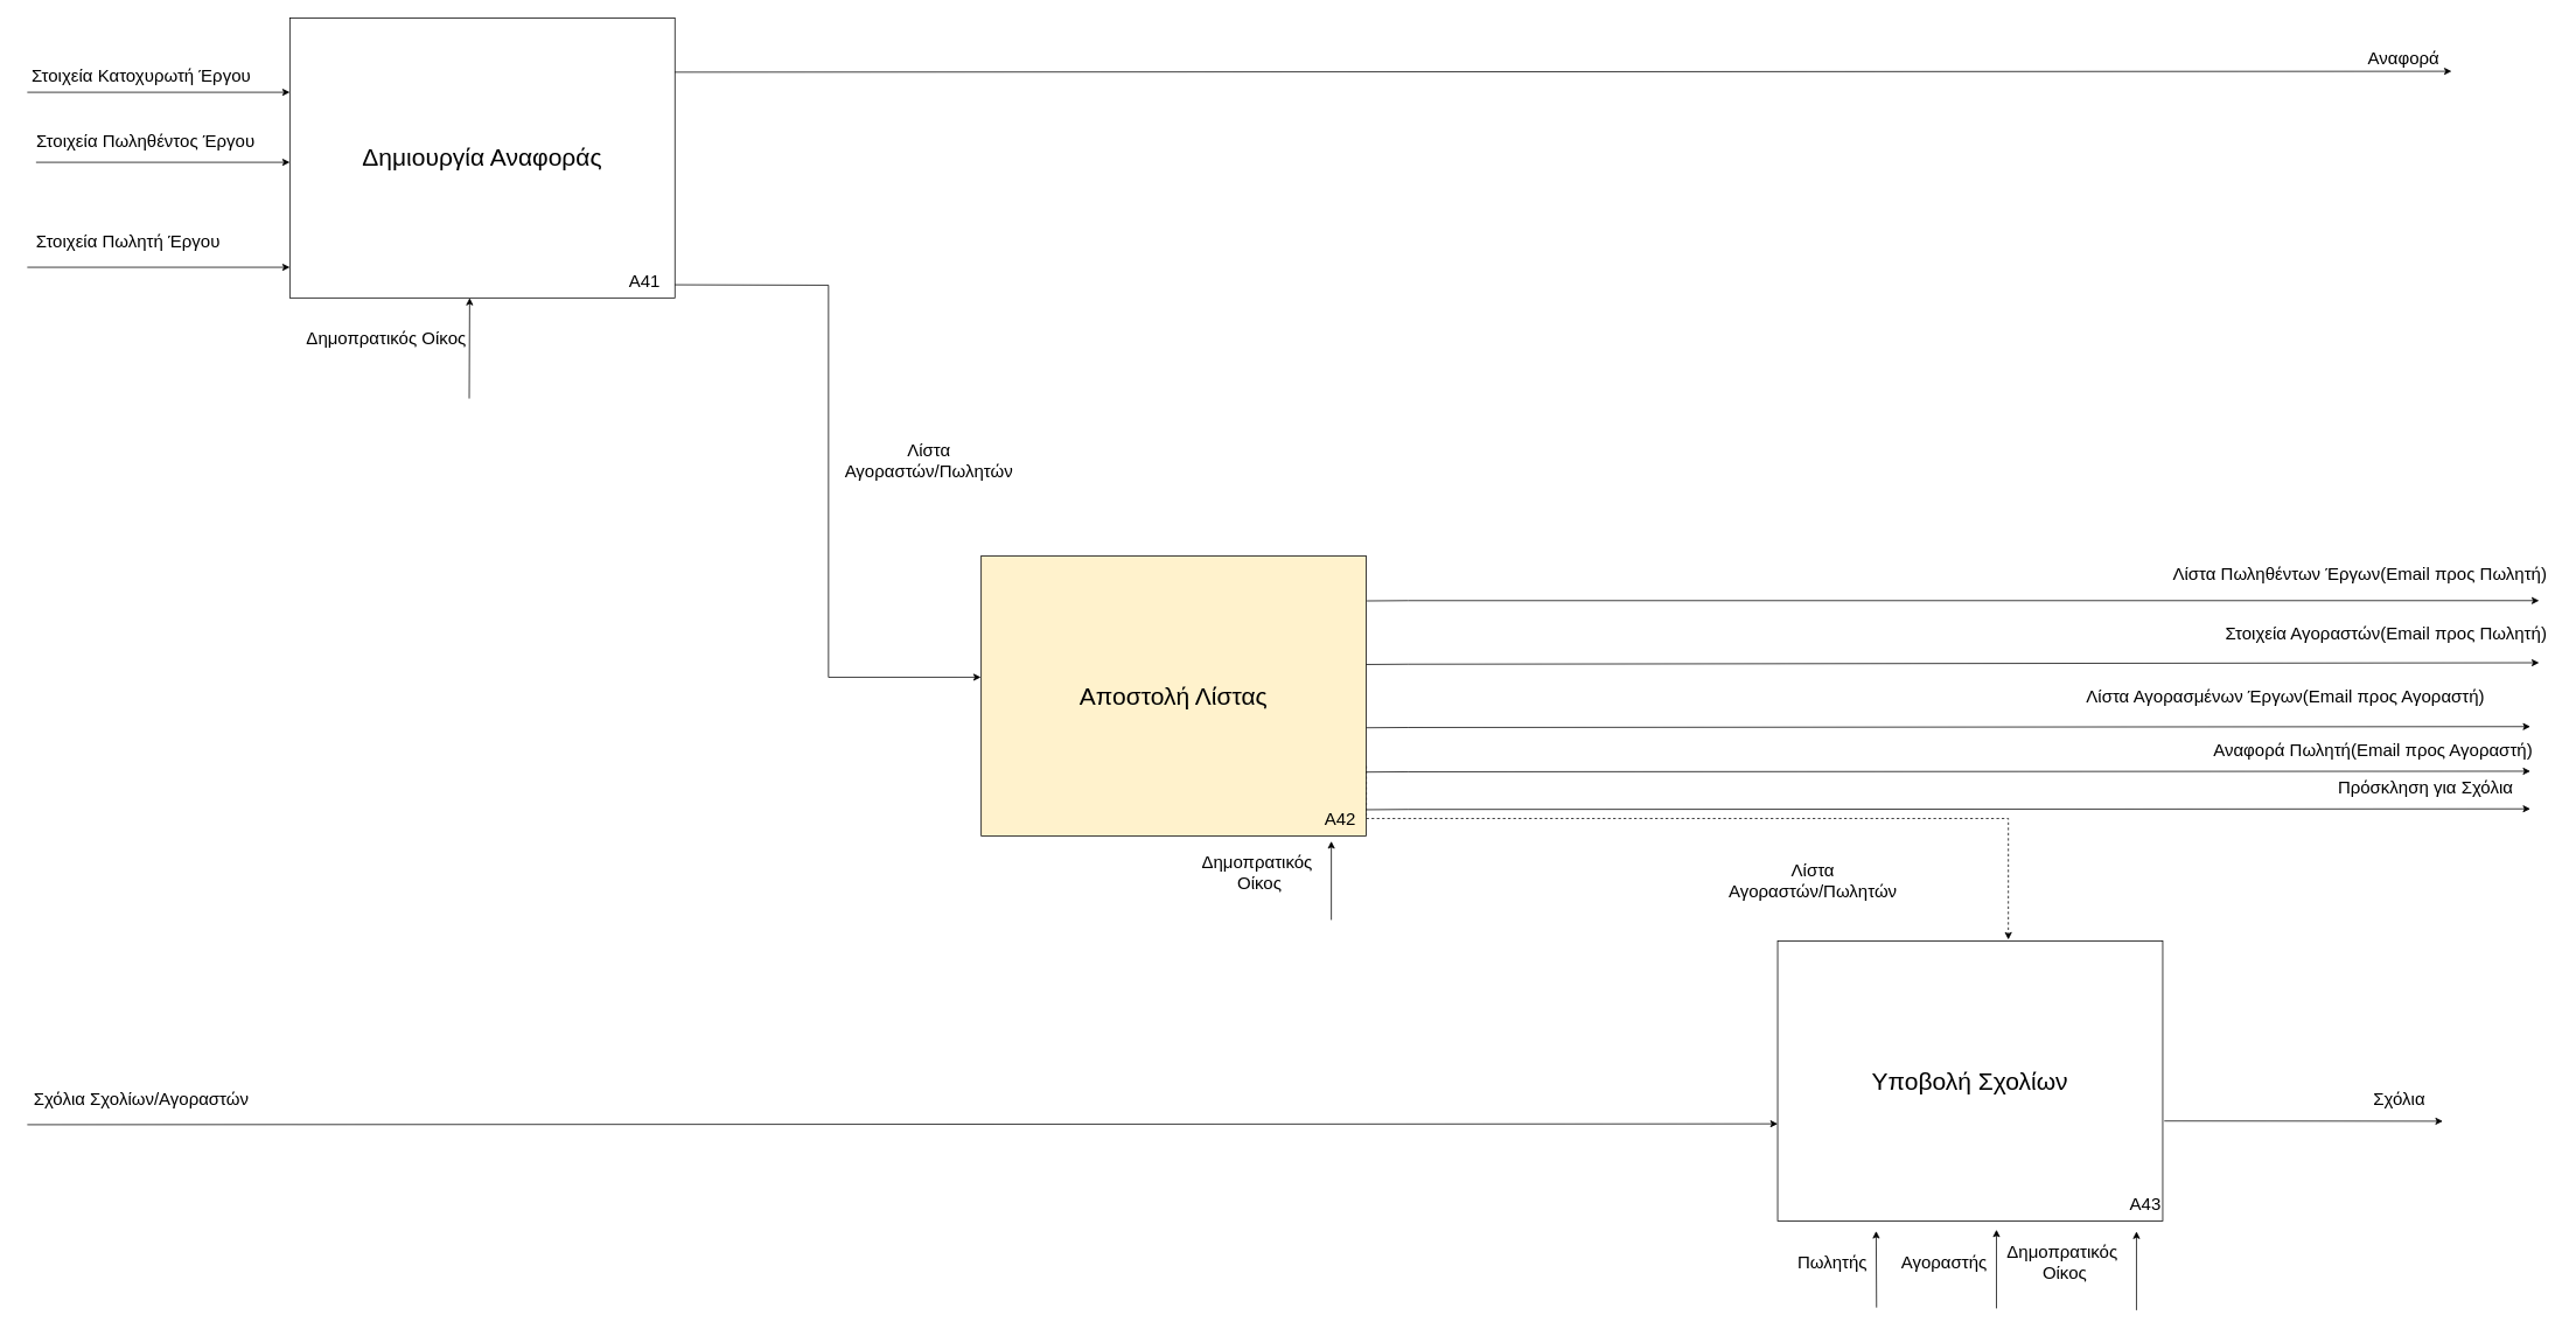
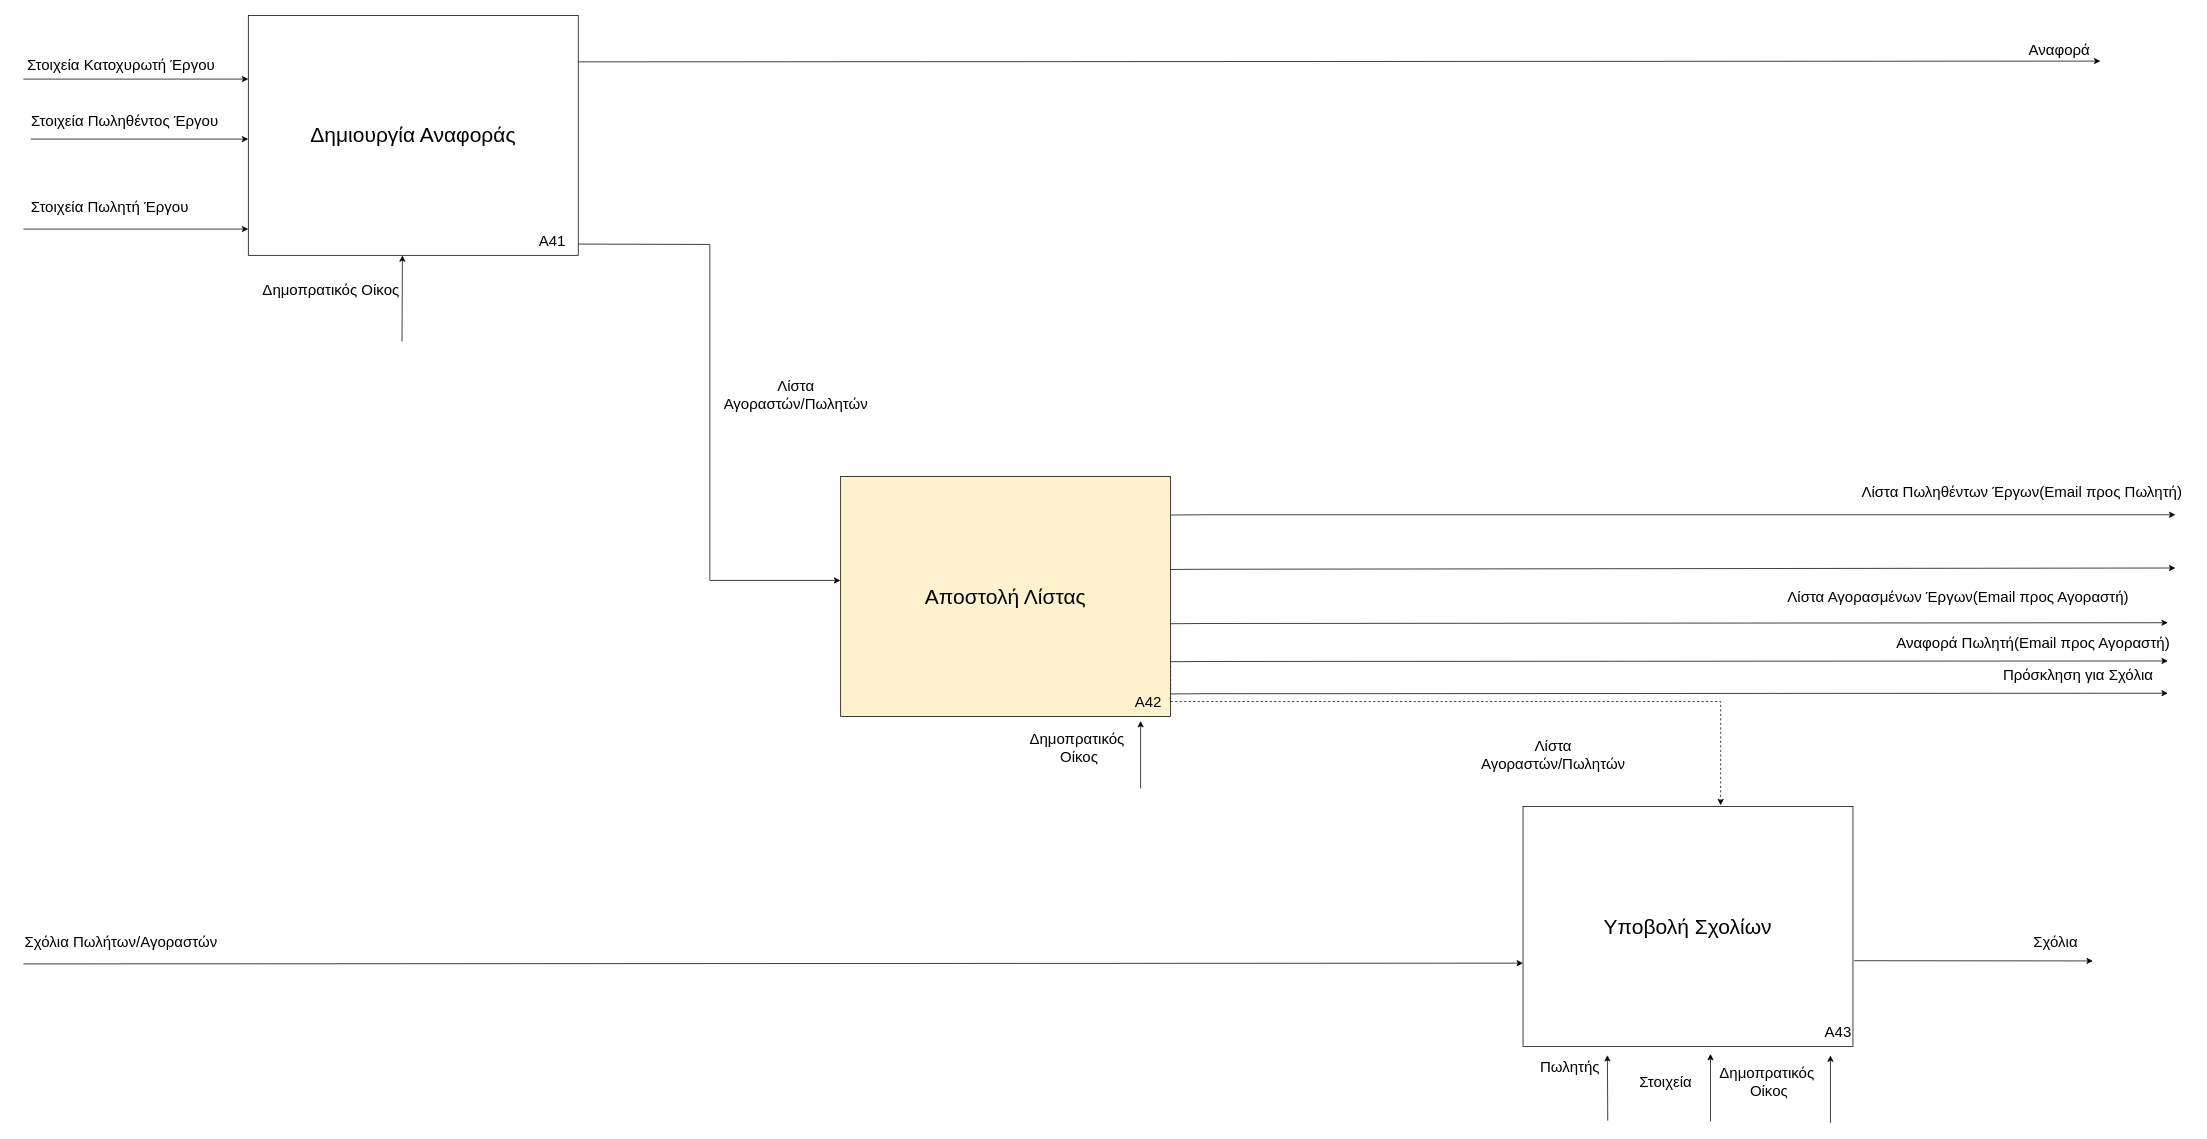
  <mxCell id="0" />
  <mxCell id="1" parent="0" />
  <mxCell id="2" value="&lt;font style=&quot;font-size: 28px;&quot;&gt;Δημιουργία Αναφοράς&lt;/font&gt;" style="rounded=0;whiteSpace=wrap;html=1;" parent="1" vertex="1"><mxGeometry x="330" y="20" width="440" height="320" as="geometry" /></mxCell>
  <mxCell id="3" value="Στοιχεία Κατοχυρωτή Έργου" style="text;html=1;align=center;verticalAlign=middle;resizable=0;points=[];autosize=1;strokeColor=none;fillColor=none;fontSize=20;" parent="1" vertex="1"><mxGeometry x="25" y="65" width="270" height="40" as="geometry" /></mxCell>
  <mxCell id="4" value="" style="endArrow=classic;html=1;rounded=0;" parent="1" edge="1"><mxGeometry width="50" height="50" relative="1" as="geometry"><mxPoint x="30" y="105" as="sourcePoint" /><mxPoint x="330" y="105" as="targetPoint" /></mxGeometry></mxCell>
  <mxCell id="5" value="Στοιχεία Πωληθέντος Έργου" style="text;html=1;align=center;verticalAlign=middle;resizable=0;points=[];autosize=1;strokeColor=none;fillColor=none;fontSize=20;" parent="1" vertex="1"><mxGeometry x="30" y="140" width="270" height="40" as="geometry" /></mxCell>
  <mxCell id="6" value="" style="endArrow=classic;html=1;rounded=0;" parent="1" edge="1"><mxGeometry width="50" height="50" relative="1" as="geometry"><mxPoint x="40" y="185" as="sourcePoint" /><mxPoint x="330" y="185" as="targetPoint" /></mxGeometry></mxCell>
  <mxCell id="7" value="Στοιχεία Πωλητή Έργου" style="text;html=1;align=center;verticalAlign=middle;resizable=0;points=[];autosize=1;strokeColor=none;fillColor=none;fontSize=20;" parent="1" vertex="1"><mxGeometry x="30" y="255" width="230" height="40" as="geometry" /></mxCell>
  <mxCell id="8" value="" style="endArrow=classic;html=1;rounded=0;" parent="1" edge="1"><mxGeometry width="50" height="50" relative="1" as="geometry"><mxPoint x="30" y="305" as="sourcePoint" /><mxPoint x="330" y="305" as="targetPoint" /></mxGeometry></mxCell>
  <mxCell id="9" value="Λίστα &lt;br&gt;Αγοραστών/Πωλητών" style="text;html=1;align=center;verticalAlign=middle;resizable=0;points=[];autosize=1;strokeColor=none;fillColor=none;fontSize=20;" parent="1" vertex="1"><mxGeometry x="950" y="495" width="220" height="60" as="geometry" /></mxCell>
  <mxCell id="10" value="" style="endArrow=classic;html=1;rounded=0;" parent="1" edge="1"><mxGeometry width="50" height="50" relative="1" as="geometry"><mxPoint x="770" y="82" as="sourcePoint" /><mxPoint x="2800" y="81" as="targetPoint" /></mxGeometry></mxCell>
  <mxCell id="11" value="Αναφορά" style="text;html=1;align=center;verticalAlign=middle;resizable=0;points=[];autosize=1;strokeColor=none;fillColor=none;fontSize=20;" parent="1" vertex="1"><mxGeometry x="2690" y="45" width="110" height="40" as="geometry" /></mxCell>
  <mxCell id="12" value="" style="endArrow=classic;html=1;rounded=0;edgeStyle=orthogonalEdgeStyle;entryX=-0.001;entryY=0.433;entryDx=0;entryDy=0;entryPerimeter=0;" parent="1" target="15" edge="1"><mxGeometry width="50" height="50" relative="1" as="geometry"><mxPoint x="770" y="325" as="sourcePoint" /><mxPoint x="1070" y="635" as="targetPoint" /></mxGeometry></mxCell>
  <mxCell id="13" value="Α41" style="text;html=1;align=center;verticalAlign=middle;resizable=0;points=[];autosize=1;strokeColor=none;fillColor=none;fontSize=20;" parent="1" vertex="1"><mxGeometry x="705" y="300" width="60" height="40" as="geometry" /></mxCell>
  <mxCell id="14" style="edgeStyle=orthogonalEdgeStyle;rounded=0;orthogonalLoop=1;jettySize=auto;html=1;exitX=1;exitY=0.75;exitDx=0;exitDy=0;entryX=0.599;entryY=-0.005;entryDx=0;entryDy=0;entryPerimeter=0;dashed=1;" edge="1" parent="1" source="15" target="26"><mxGeometry relative="1" as="geometry"><Array as="points"><mxPoint x="1560" y="935" /><mxPoint x="2294" y="935" /></Array></mxGeometry></mxCell>
  <mxCell id="15" value="&lt;font style=&quot;font-size: 28px;&quot;&gt;Αποστολή Λίστας&lt;/font&gt;" style="rounded=0;whiteSpace=wrap;html=1;fillColor=#fff2cc;" parent="1" vertex="1"><mxGeometry x="1120" y="635" width="440" height="320" as="geometry" /></mxCell>
  <mxCell id="16" value="Α42" style="text;html=1;align=center;verticalAlign=middle;resizable=0;points=[];autosize=1;strokeColor=none;fillColor=none;fontSize=20;" parent="1" vertex="1"><mxGeometry x="1500" y="915" width="60" height="40" as="geometry" /></mxCell>
  <mxCell id="17" value="Λίστα Πωληθέντων Έργων(Email προς Πωλητή)" style="text;html=1;align=center;verticalAlign=middle;resizable=0;points=[];autosize=1;strokeColor=none;fillColor=none;fontSize=20;" parent="1" vertex="1"><mxGeometry x="2470" y="635" width="450" height="40" as="geometry" /></mxCell>
- <mxCell id="18" value="Στοιχεία Αγοραστών(Email προς Πωλητή)" style="text;html=1;align=center;verticalAlign=middle;resizable=0;points=[];autosize=1;strokeColor=none;fillColor=none;fontSize=20;" parent="1" vertex="1"><mxGeometry x="2530" y="703" width="390" height="40" as="geometry" /></mxCell>
  <mxCell id="19" value="Λίστα Αγορασμένων Έργων(Email προς Αγοραστή)" style="text;html=1;align=center;verticalAlign=middle;resizable=0;points=[];autosize=1;strokeColor=none;fillColor=none;fontSize=20;" parent="1" vertex="1"><mxGeometry x="2370" y="775" width="480" height="40" as="geometry" /></mxCell>
  <mxCell id="20" value="Αναφορά Πωλητή(Email προς Αγοραστή)" style="text;html=1;align=center;verticalAlign=middle;resizable=0;points=[];autosize=1;strokeColor=none;fillColor=none;fontSize=20;" parent="1" vertex="1"><mxGeometry x="2520" y="836" width="380" height="40" as="geometry" /></mxCell>
  <mxCell id="21" value="" style="endArrow=classic;html=1;rounded=0;fontSize=20;exitX=1.006;exitY=0.276;exitDx=0;exitDy=0;exitPerimeter=0;" parent="1" edge="1"><mxGeometry width="50" height="50" relative="1" as="geometry"><mxPoint x="1560.64" y="686.32" as="sourcePoint" /><mxPoint x="2900" y="686" as="targetPoint" /><Array as="points"><mxPoint x="1608" y="686" /></Array></mxGeometry></mxCell>
  <mxCell id="22" value="" style="endArrow=classic;html=1;rounded=0;fontSize=20;exitX=1.006;exitY=0.276;exitDx=0;exitDy=0;exitPerimeter=0;" parent="1" edge="1"><mxGeometry width="50" height="50" relative="1" as="geometry"><mxPoint x="1560" y="758.98" as="sourcePoint" /><mxPoint x="2900" y="757" as="targetPoint" /><Array as="points"><mxPoint x="1607.36" y="758.66" /></Array></mxGeometry></mxCell>
  <mxCell id="23" value="" style="endArrow=classic;html=1;rounded=0;fontSize=20;exitX=1.006;exitY=0.276;exitDx=0;exitDy=0;exitPerimeter=0;" parent="1" edge="1"><mxGeometry width="50" height="50" relative="1" as="geometry"><mxPoint x="1560" y="831.32" as="sourcePoint" /><mxPoint x="2890" y="830" as="targetPoint" /><Array as="points"><mxPoint x="1607.36" y="831" /></Array></mxGeometry></mxCell>
  <mxCell id="24" value="" style="endArrow=classic;html=1;rounded=0;fontSize=20;exitX=1.006;exitY=0.276;exitDx=0;exitDy=0;exitPerimeter=0;" parent="1" edge="1"><mxGeometry width="50" height="50" relative="1" as="geometry"><mxPoint x="1560" y="881.98" as="sourcePoint" /><mxPoint x="2890" y="881" as="targetPoint" /><Array as="points"><mxPoint x="1607.36" y="881.66" /></Array></mxGeometry></mxCell>
  <mxCell id="25" value="Λίστα &lt;br&gt;Αγοραστών/Πωλητών" style="text;html=1;align=center;verticalAlign=middle;resizable=0;points=[];autosize=1;strokeColor=none;fillColor=none;fontSize=20;" parent="1" vertex="1"><mxGeometry x="1960" y="975" width="220" height="60" as="geometry" /></mxCell>
  <mxCell id="26" value="&lt;font style=&quot;font-size: 28px;&quot;&gt;Υποβολή Σχολίων&lt;/font&gt;" style="rounded=0;whiteSpace=wrap;html=1;" parent="1" vertex="1"><mxGeometry x="2030" y="1075" width="440" height="320" as="geometry" /></mxCell>
  <mxCell id="27" value="Α43" style="text;html=1;align=center;verticalAlign=middle;resizable=0;points=[];autosize=1;strokeColor=none;fillColor=none;fontSize=20;" parent="1" vertex="1"><mxGeometry x="2420" y="1355" width="60" height="40" as="geometry" /></mxCell>
- <mxCell id="28" value="Σχόλια Σχολίων/Αγοραστών" style="text;html=1;align=center;verticalAlign=middle;resizable=0;points=[];autosize=1;strokeColor=none;fillColor=none;fontSize=20;" parent="1" vertex="1"><mxGeometry x="20" y="1235" width="280" height="40" as="geometry" /></mxCell>
+ <mxCell id="28" value="Σχόλια Πωλήτων/Αγοραστών" style="text;html=1;align=center;verticalAlign=middle;resizable=0;points=[];autosize=1;strokeColor=none;fillColor=none;fontSize=20;" parent="1" vertex="1"><mxGeometry x="20" y="1235" width="280" height="40" as="geometry" /></mxCell>
  <mxCell id="29" value="" style="endArrow=classic;html=1;rounded=0;fontSize=20;entryX=-0.009;entryY=0.8;entryDx=0;entryDy=0;entryPerimeter=0;" parent="1" edge="1"><mxGeometry width="50" height="50" relative="1" as="geometry"><mxPoint x="30" y="1285" as="sourcePoint" /><mxPoint x="2030.04" y="1284" as="targetPoint" /></mxGeometry></mxCell>
  <mxCell id="30" value="Σχόλια" style="text;html=1;align=center;verticalAlign=middle;resizable=0;points=[];autosize=1;strokeColor=none;fillColor=none;fontSize=20;" parent="1" vertex="1"><mxGeometry x="2700" y="1235" width="80" height="40" as="geometry" /></mxCell>
  <mxCell id="31" value="" style="endArrow=classic;html=1;rounded=0;fontSize=20;exitX=1.004;exitY=0.643;exitDx=0;exitDy=0;exitPerimeter=0;" parent="1" source="26" edge="1"><mxGeometry width="50" height="50" relative="1" as="geometry"><mxPoint x="2490" y="1285" as="sourcePoint" /><mxPoint x="2790" y="1281" as="targetPoint" /></mxGeometry></mxCell>
  <mxCell id="32" value="Δημοπρατικός Οίκος" style="text;html=1;align=center;verticalAlign=middle;resizable=0;points=[];autosize=1;strokeColor=none;fillColor=none;fontSize=20;" parent="1" vertex="1"><mxGeometry x="335" y="365" width="210" height="40" as="geometry" /></mxCell>
  <mxCell id="33" value="" style="endArrow=classic;html=1;rounded=0;fontSize=20;entryX=0.467;entryY=1;entryDx=0;entryDy=0;entryPerimeter=0;" parent="1" target="2" edge="1"><mxGeometry width="50" height="50" relative="1" as="geometry"><mxPoint x="535" y="455" as="sourcePoint" /><mxPoint x="580" y="415" as="targetPoint" /></mxGeometry></mxCell>
  <mxCell id="34" value="Δημοπρατικός&lt;br&gt;&amp;nbsp;Οίκος" style="text;html=1;align=center;verticalAlign=middle;resizable=0;points=[];autosize=1;strokeColor=none;fillColor=none;fontSize=20;" parent="1" vertex="1"><mxGeometry x="1360" y="966" width="150" height="60" as="geometry" /></mxCell>
  <mxCell id="35" value="" style="endArrow=classic;html=1;rounded=0;fontSize=20;" parent="1" edge="1"><mxGeometry width="50" height="50" relative="1" as="geometry"><mxPoint x="1520" y="1051" as="sourcePoint" /><mxPoint x="1520" y="961" as="targetPoint" /></mxGeometry></mxCell>
- <mxCell id="36" value="Πωλητής&amp;nbsp;" style="text;html=1;align=center;verticalAlign=middle;resizable=0;points=[];autosize=1;strokeColor=none;fillColor=none;fontSize=20;" parent="1" vertex="1"><mxGeometry x="2040" y="1421" width="110" height="40" as="geometry" /></mxCell>
- <mxCell id="37" value="Αγοραστής" style="text;html=1;align=center;verticalAlign=middle;resizable=0;points=[];autosize=1;strokeColor=none;fillColor=none;fontSize=20;" parent="1" vertex="1"><mxGeometry x="2160" y="1421" width="120" height="40" as="geometry" /></mxCell>
+ <mxCell id="36" value="Πωλητής&amp;nbsp;" style="text;html=1;align=center;verticalAlign=middle;resizable=0;points=[];autosize=1;strokeColor=none;fillColor=none;fontSize=20;" parent="1" vertex="1"><mxGeometry x="2040" y="1401" width="110" height="40" as="geometry" /></mxCell>
+ <mxCell id="37" value="Στοιχεία" style="text;html=1;align=center;verticalAlign=middle;resizable=0;points=[];autosize=1;strokeColor=none;fillColor=none;fontSize=20;" parent="1" vertex="1"><mxGeometry x="2160" y="1421" width="120" height="40" as="geometry" /></mxCell>
  <mxCell id="38" value="Δημοπρατικός&lt;br&gt;&amp;nbsp;Οίκος" style="text;html=1;align=center;verticalAlign=middle;resizable=0;points=[];autosize=1;strokeColor=none;fillColor=none;fontSize=20;" parent="1" vertex="1"><mxGeometry x="2280" y="1412" width="150" height="60" as="geometry" /></mxCell>
  <mxCell id="39" value="" style="endArrow=classic;html=1;rounded=0;fontSize=20;entryX=0.233;entryY=1.008;entryDx=0;entryDy=0;entryPerimeter=0;" parent="1" edge="1"><mxGeometry width="50" height="50" relative="1" as="geometry"><mxPoint x="2143" y="1494" as="sourcePoint" /><mxPoint x="2142.52" y="1406.56" as="targetPoint" /></mxGeometry></mxCell>
  <mxCell id="40" value="" style="endArrow=classic;html=1;rounded=0;fontSize=20;" parent="1" edge="1"><mxGeometry width="50" height="50" relative="1" as="geometry"><mxPoint x="2280" y="1495" as="sourcePoint" /><mxPoint x="2280" y="1405" as="targetPoint" /></mxGeometry></mxCell>
  <mxCell id="41" value="" style="endArrow=classic;html=1;rounded=0;fontSize=20;" parent="1" edge="1"><mxGeometry width="50" height="50" relative="1" as="geometry"><mxPoint x="2440" y="1497" as="sourcePoint" /><mxPoint x="2440" y="1407" as="targetPoint" /></mxGeometry></mxCell>
  <mxCell id="42" value="Πρόσκληση για Σχόλια" style="text;html=1;align=center;verticalAlign=middle;resizable=0;points=[];autosize=1;strokeColor=none;fillColor=none;fontSize=20;" vertex="1" parent="1"><mxGeometry x="2660" y="879" width="220" height="40" as="geometry" /></mxCell>
  <mxCell id="43" value="" style="endArrow=classic;html=1;rounded=0;fontSize=20;exitX=1.006;exitY=0.276;exitDx=0;exitDy=0;exitPerimeter=0;" edge="1" parent="1"><mxGeometry width="50" height="50" relative="1" as="geometry"><mxPoint x="1560" y="924.98" as="sourcePoint" /><mxPoint x="2890" y="924" as="targetPoint" /><Array as="points"><mxPoint x="1607.36" y="924.66" /></Array></mxGeometry></mxCell>
